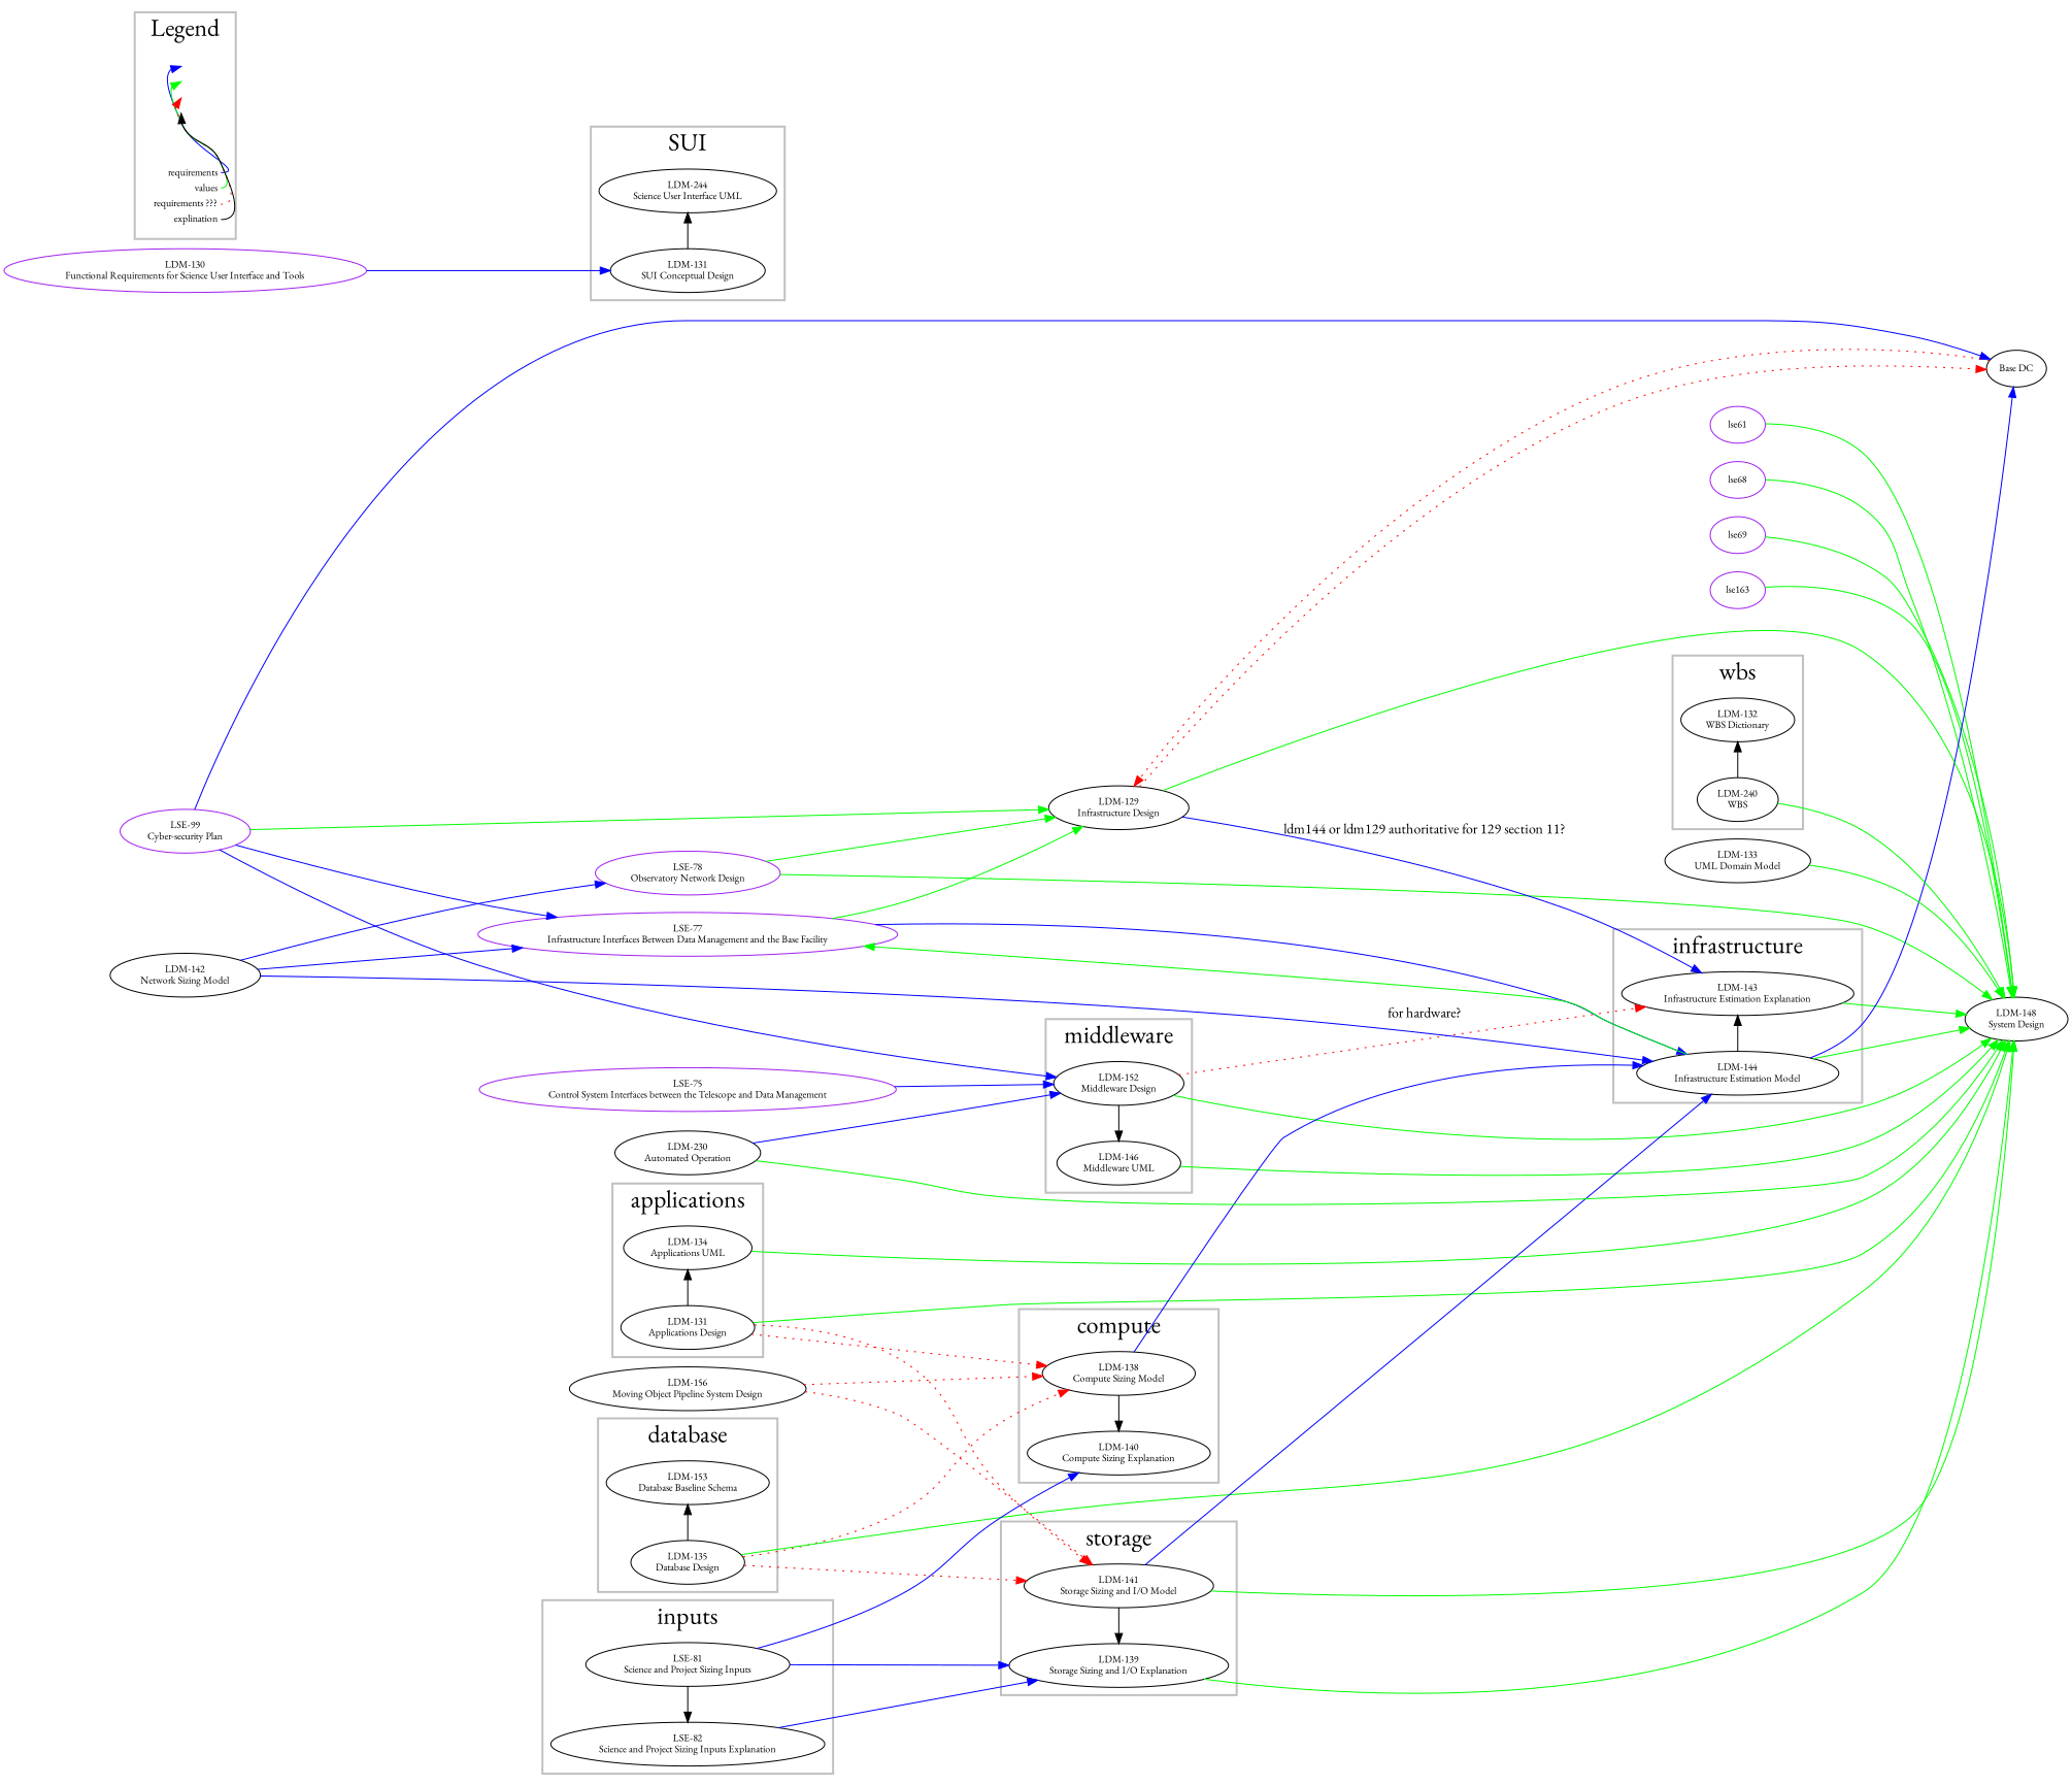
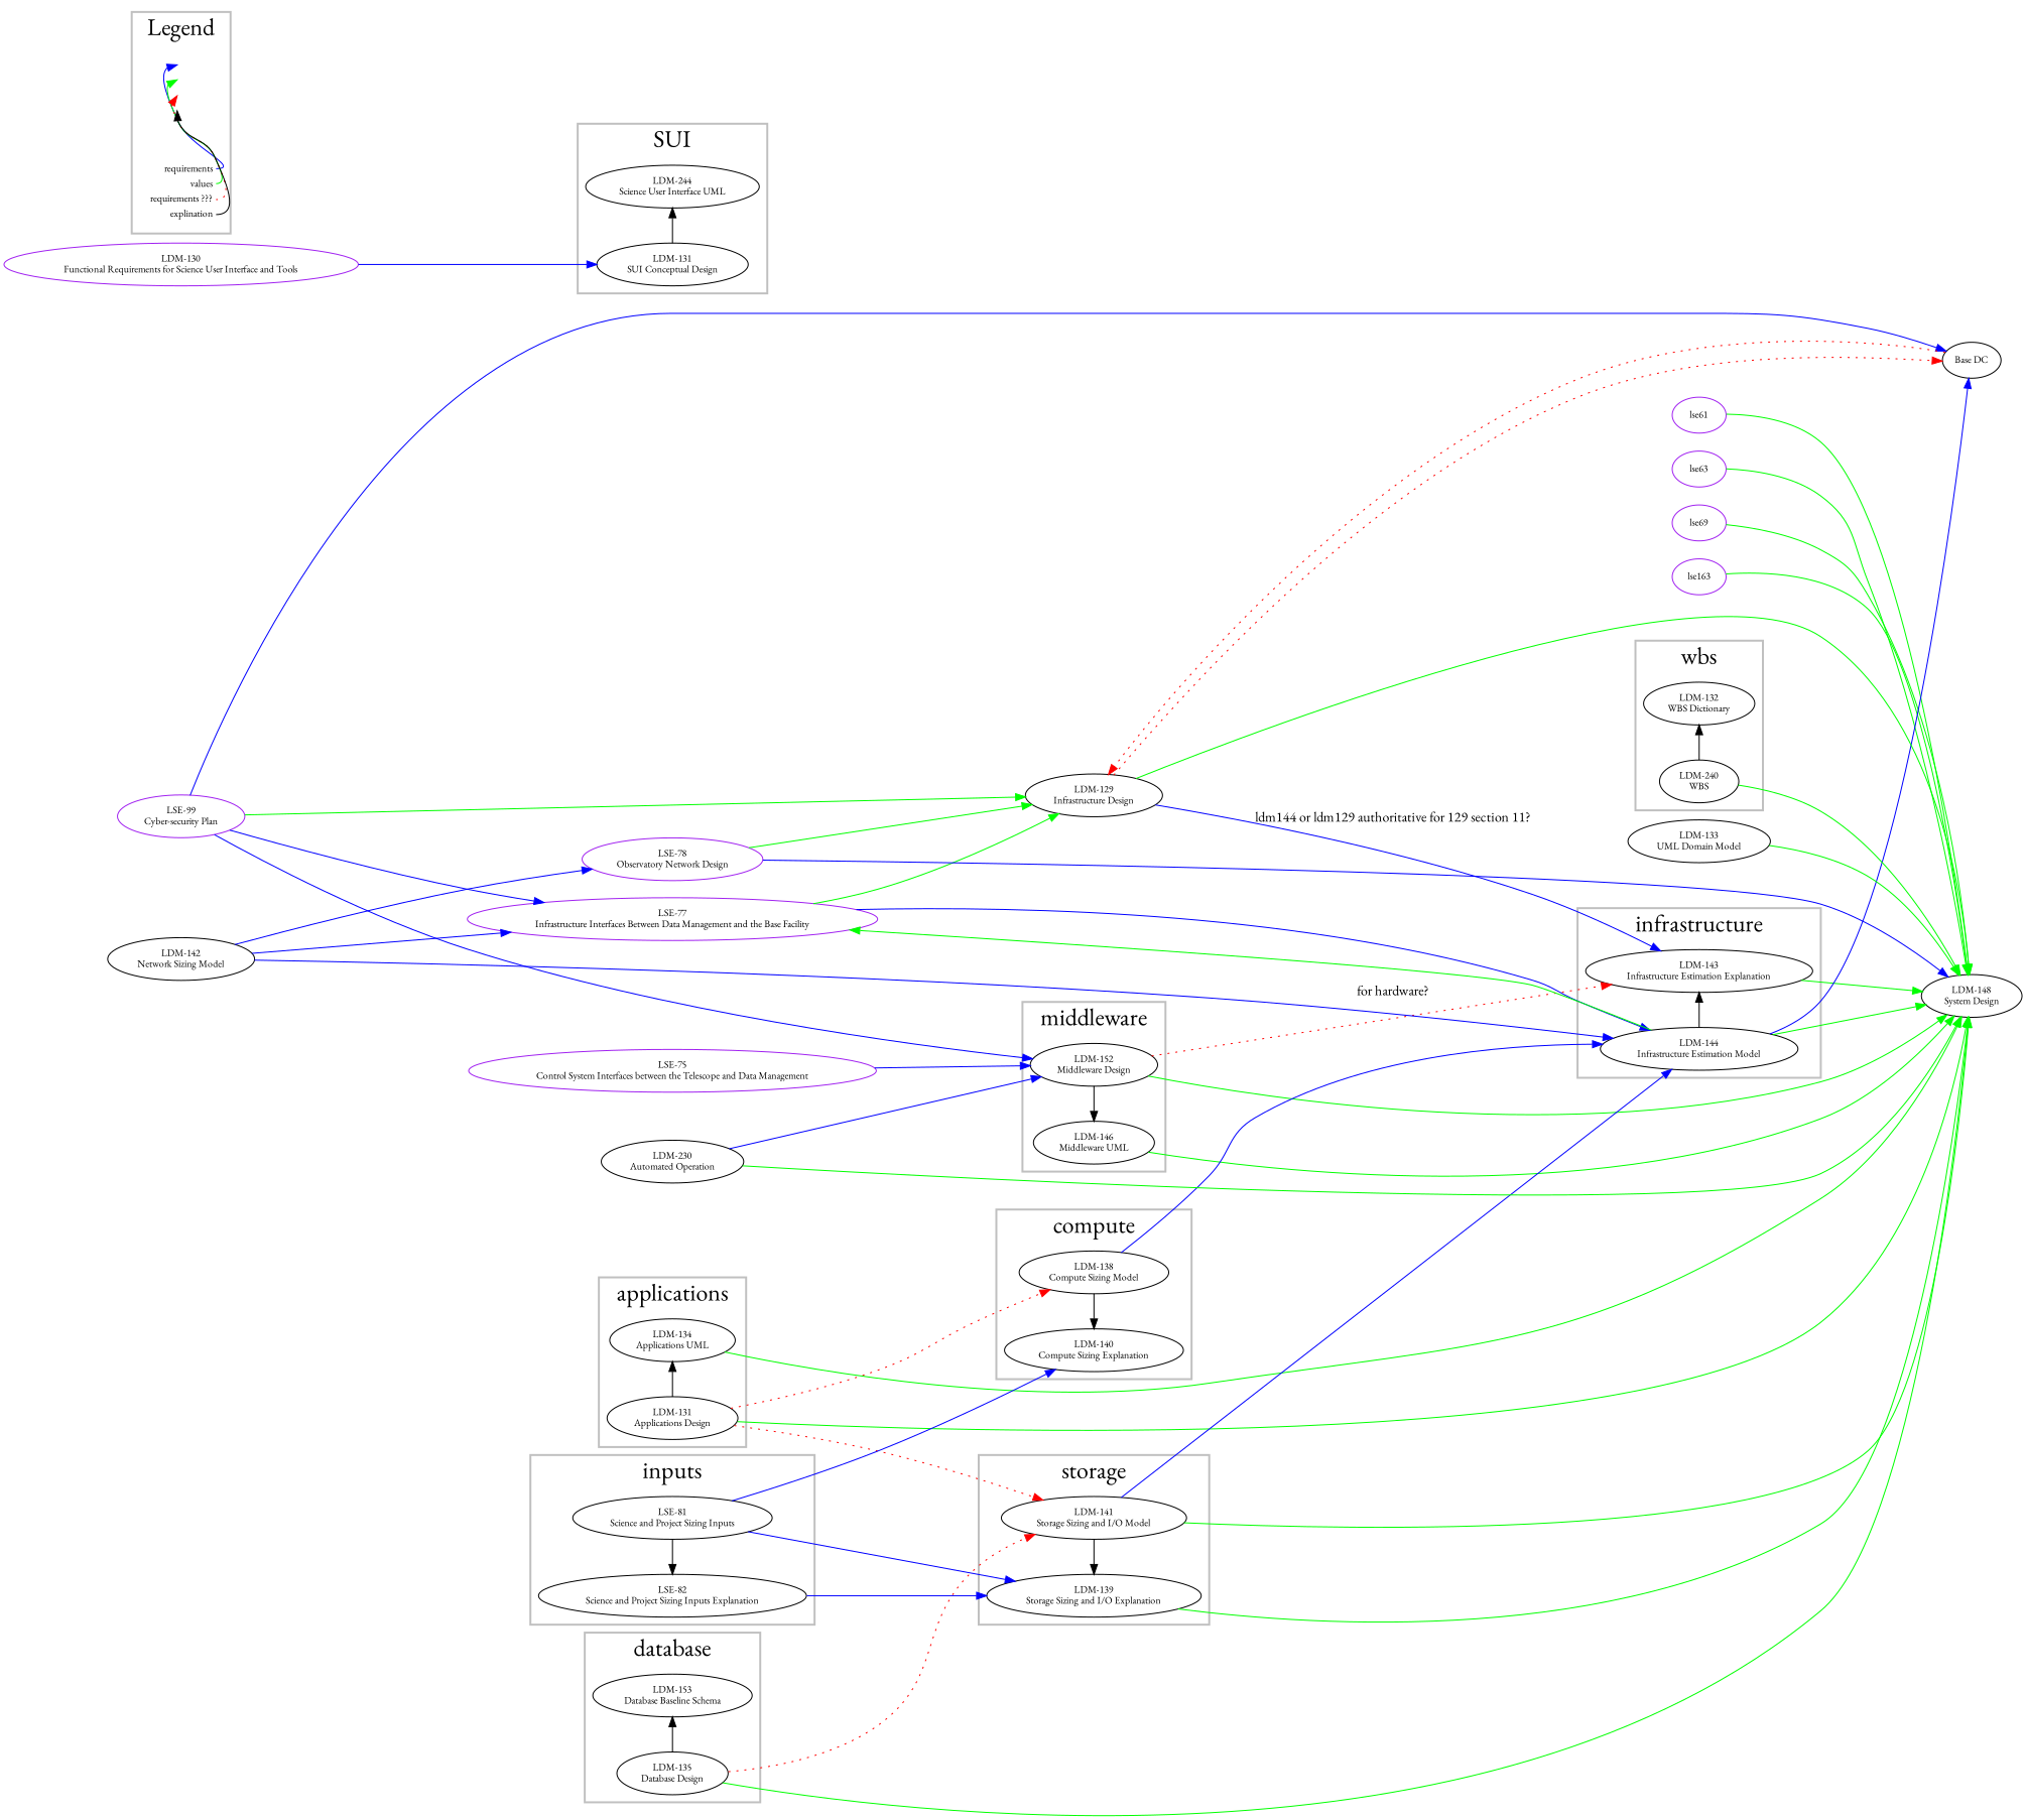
  digraph {
    clusterrank=local
    color=gray
    compound=true
    fontname="EB Garamond"
    fontsize=24
    newrank=true
    rankdir=LR
    ranksep=1.5
    style=bold
    node [fillcolor=white fontname="EB Garamond" fontsize=10 shape=ellipse style=filled]
    edge [color=green fontname="EB Garamond"]
    lse61 [color=purple]
-   lse68 [color=purple]
+   lse68 [color=purple label=lse63]
    lse69 [color=purple]
    n4 [color=purple label="LSE-75\nControl System Interfaces between the Telescope and Data Management"]
    n5 [color=purple label="LSE-77\nInfrastructure Interfaces Between Data Management and the Base Facility"]
    n6 [color=purple label="LSE-78\nObservatory Network Design"]
    n7 [color=purple label="LSE-99\nCyber-security Plan"]
    lse163 [color=purple]
    n9 [color=purple label="LDM-130\nFunctional Requirements for Science User Interface and Tools"]
    n10 [label=<<table border="0" cellpadding="2" cellspacing="0" cellborder="0">       <tr><td align="right" port="i1">requirements</td></tr>       <tr><td align="right" port="i2">values</td></tr>       <tr><td align="right" port="i3">requirements ???</td></tr>       <tr><td align="right" port="i4">explination</td></tr>       </table>> shape=plaintext]
    n11 [label=<<table border="0" cellpadding="2" cellspacing="0" cellborder="0">       <tr><td port="i1">&nbsp;</td></tr>       <tr><td port="i2">&nbsp;</td></tr>       <tr><td port="i3">&nbsp;</td></tr>       <tr><td port="i4">&nbsp;</td></tr>       </table>> shape=plaintext]
    n12 [label="LDM-131\nApplications Design"]
    n13 [label="LDM-134\nApplications UML"]
    n14 [label="LDM-153\nDatabase Baseline Schema"]
    n15 [label="LDM-135\nDatabase Design"]
    n16 [label="LDM-152\nMiddleware Design"]
    n17 [label="LDM-146\nMiddleware UML"]
    n18 [label="LDM-140\nCompute Sizing Explanation"]
    n19 [label="LDM-138\nCompute Sizing Model"]
    n20 [label="LDM-143\nInfrastructure Estimation Explanation"]
    n21 [label="LDM-144\nInfrastructure Estimation Model"]
    n22 [label="LDM-139\nStorage Sizing and I/O Explanation"]
    n23 [label="LDM-141\nStorage Sizing and I/O Model"]
    n24 [label="LDM-244\nScience User Interface UML"]
    n25 [label="LDM-131\nSUI Conceptual Design"]
    n26 [label="LSE-81\nScience and Project Sizing Inputs"]
    n27 [label="LSE-82\nScience and Project Sizing Inputs Explanation"]
    n28 [label="LDM-240\nWBS"]
    n29 [label="LDM-132\nWBS Dictionary"]
    n30 [label="LDM-148\nSystem Design"]
    n31 [label="LDM-129\nInfrastructure Design"]
    n32 [label="Base DC"]
    n33 [label="LDM-230\nAutomated Operation"]
    n34 [label="LDM-133\nUML Domain Model"]
-   n35 [label="LDM-156\nMoving Object Pipeline System Design"]
    n36 [label="LDM-142\nNetwork Sizing Model"]
    subgraph sub_1 {
      lse61
      lse68
      lse69
      n4
      n5
      n6
      n7
      lse163
      n9
    }
    subgraph cluster_2 {
      label=database
      subgraph sub_3 {
        label=database
        rank=same
        n14
        n15
      }
    }
    subgraph cluster_4 {
      label=applications
      subgraph sub_5 {
        label=applications
        rank=same
        n12
        n13
      }
    }
    subgraph cluster_6 {
      label=Legend
      subgraph sub_7 {
        label=Legend
        rank=same
        n10
        n11
      }
    }
    subgraph cluster_8 {
      label=middleware
      subgraph sub_9 {
        label=middleware
        rank=same
        n16
        n17
      }
    }
    subgraph cluster_10 {
      label=compute
      subgraph sub_11 {
        label=compute
        rank=same
        n18
        n19
      }
    }
    subgraph cluster_12 {
      label=infrastructure
      subgraph sub_13 {
        label=infrastructure
        rank=same
        n20
        n21
      }
    }
    subgraph cluster_14 {
      label=storage
      subgraph sub_15 {
        label=storage
        rank=same
        n22
        n23
      }
    }
    subgraph cluster_16 {
      label=SUI
      subgraph sub_17 {
        label=SUI
        rank=same
        n24
        n25
      }
    }
    subgraph cluster_18 {
      label=inputs
      subgraph sub_19 {
        label=inputs
        rank=same
        n26
        n27
      }
    }
    subgraph cluster_20 {
      label=wbs
      subgraph sub_21 {
        label=wbs
        rank=same
        n28
        n29
      }
    }
    lse61 -> n30
    lse68 -> n30
    lse69 -> n30
    n4 -> n16 [color=blue]
    n5 -> n21 [color=blue]
    n5 -> n31
-   n6 -> n30
+   n6 -> n30 [color=blue]
    n6 -> n31
    n7 -> n5 [color=blue]
    n7 -> n16 [color=blue]
    n7 -> n31
    n7 -> n32 [color=blue]
    lse163 -> n30
    n9 -> n25 [color=blue]
    n10 -> n11 [color=blue headport="i1:w" tailport="i1:e"]
    n10 -> n11 [headport="i2:w" tailport="i2:e"]
    n10 -> n11 [color=red headport="i3:w" style=dotted tailport="i3:e"]
    n10 -> n11 [headport="i4:w" tailport="i4:e" color=""]
    n12 -> n13 [color=""]
    n12 -> n19 [color=red style=dotted]
    n12 -> n23 [color=red style=dotted]
    n12 -> n30
    n13 -> n30
    n15 -> n14 [color=""]
-   n15 -> n19 [color=red style=dotted]
    n15 -> n23 [color=red style=dotted]
    n15 -> n30
    n16 -> n17 [color=""]
    n16 -> n20 [color=red label="for hardware?" style=dotted]
    n16 -> n30
    n17 -> n30
    n19 -> n18 [color=""]
    n19 -> n21 [color=blue]
    n20 -> n30
    n21 -> n5
    n21 -> n20 [color=""]
    n21 -> n30
    n21 -> n32 [color=blue]
    n22 -> n30
    n23 -> n21 [color=blue]
    n23 -> n22 [color=""]
    n23 -> n30
    n25 -> n24 [color=""]
    n26 -> n18 [color=blue]
    n26 -> n22 [color=blue]
    n26 -> n27 [color=""]
    n27 -> n22 [color=blue]
    n28 -> n29 [color=""]
    n28 -> n30
    n31 -> n20 [color=blue label="ldm144 or ldm129 authoritative for 129 section 11?"]
    n31 -> n30
    n31 -> n32 [color=red style=dotted]
    n32 -> n31 [color=red style=dotted]
    n33 -> n16 [color=blue]
    n33 -> n30
    n34 -> n30
-   n35 -> n19 [color=red style=dotted]
-   n35 -> n23 [color=red style=dotted]
    n36 -> n5 [color=blue]
    n36 -> n6 [color=blue]
    n36 -> n21 [color=blue]
  }
